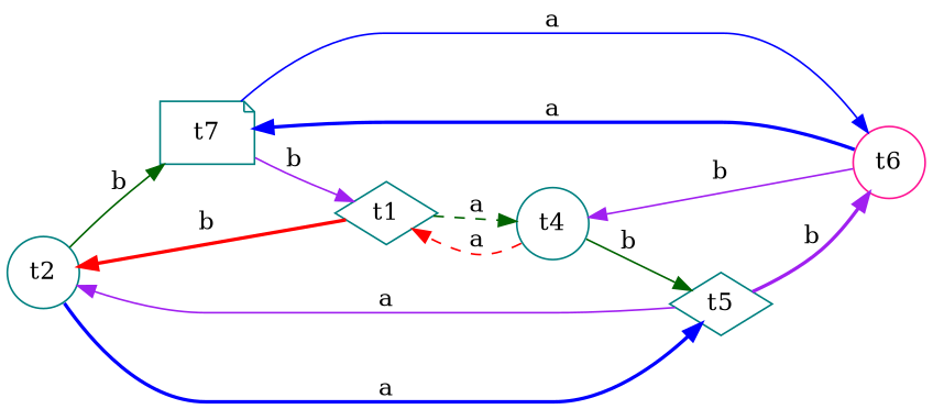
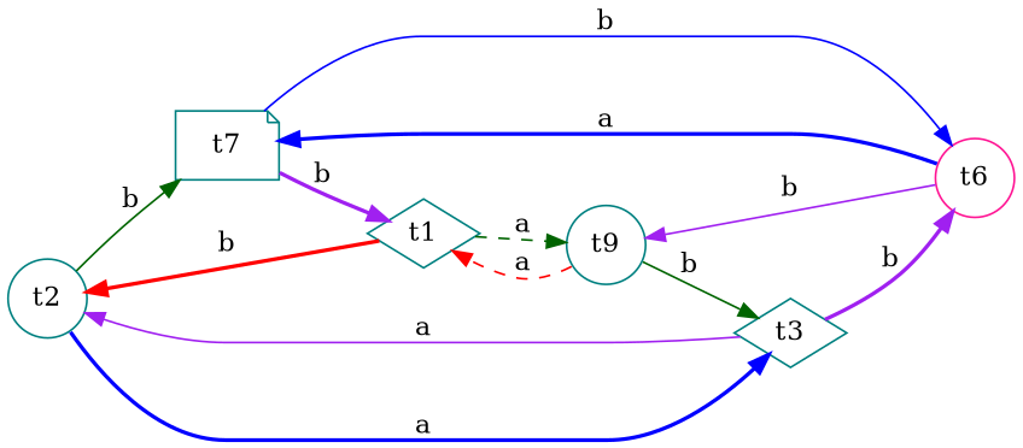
  digraph {
    rankdir=LR
    node [color=teal shape=circle]
    edge [color=purple style=solid]
    t2
    t1 [shape=diamond]
-   t4
+   t4 [label=t9]
    n4 [label=t7 shape=note]
-   t5 [shape=diamond]
+   t5 [shape=diamond label=t3]
    t6 [color=deeppink]
    t2 -> n4 [color=darkgreen label=b]
    t2 -> t5 [color=blue label=a style=bold]
    t1 -> t2 [color=red label=b style=bold]
    t1 -> t4 [color=darkgreen label=a style=dashed]
    t4 -> t1 [color=red label=a style=dashed]
    t4 -> t5 [color=darkgreen label=b]
-   n4 -> t1 [label=b]
-   n4 -> t6 [color=blue label=a]
+   n4 -> t1 [label=b style=bold]
+   n4 -> t6 [color=blue label=b]
    t5 -> t2 [label=a]
    t5 -> t6 [label=b style=bold]
    t6 -> t4 [label=b]
    t6 -> n4 [color=blue label=a style=bold]
  }
